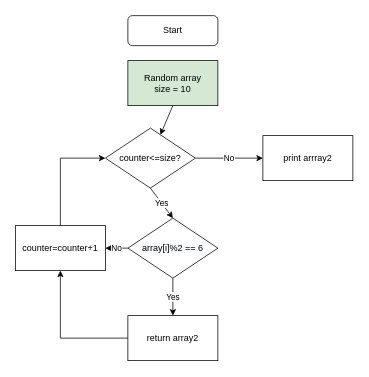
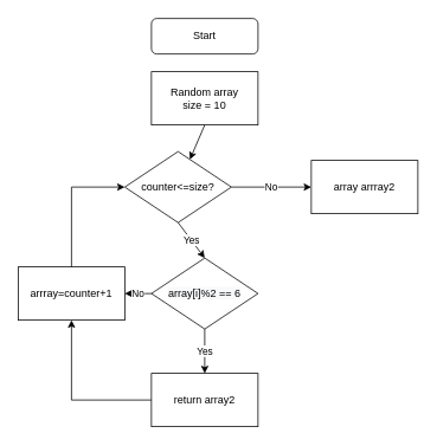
  <mxCell id="0" />
  <mxCell id="1" parent="0" />
  <mxCell id="2" value="Start" style="whiteSpace=wrap;html=1;rounded=1;" parent="1" vertex="1"><mxGeometry x="170" y="20" width="120" height="40" as="geometry" /></mxCell>
- <mxCell id="3" value="Random array&lt;br&gt;size = 10" style="rounded=0;whiteSpace=wrap;html=1;fillColor=#d5e8d4;" parent="1" vertex="1"><mxGeometry x="170" y="80" width="120" height="60" as="geometry" /></mxCell>
+ <mxCell id="3" value="Random array&lt;br&gt;size = 10" style="rounded=0;whiteSpace=wrap;html=1;" parent="1" vertex="1"><mxGeometry x="170" y="80" width="120" height="60" as="geometry" /></mxCell>
  <mxCell id="4" value="counter&amp;lt;=size?" style="rhombus;whiteSpace=wrap;html=1;" parent="1" vertex="1"><mxGeometry x="140" y="170" width="120" height="80" as="geometry" /></mxCell>
- <mxCell id="5" value="print arrray2" style="rounded=0;whiteSpace=wrap;html=1;" parent="1" vertex="1"><mxGeometry x="350" y="180" width="120" height="60" as="geometry" /></mxCell>
+ <mxCell id="5" value="array arrray2" style="rounded=0;whiteSpace=wrap;html=1;" parent="1" vertex="1"><mxGeometry x="350" y="180" width="120" height="60" as="geometry" /></mxCell>
  <mxCell id="6" value="&lt;font color=&quot;#000000&quot; face=&quot;helvetica&quot;&gt;&lt;span style=&quot;font-weight: 400 ; background-color: rgb(248 , 249 , 250)&quot;&gt;array[i]%2 == 6&lt;/span&gt;&lt;/font&gt;" style="rhombus;whiteSpace=wrap;html=1;fontStyle=1" parent="1" vertex="1"><mxGeometry x="170" y="290" width="120" height="80" as="geometry" /></mxCell>
- <mxCell id="7" value="counter=counter+1" style="rounded=0;whiteSpace=wrap;html=1;" parent="1" vertex="1"><mxGeometry x="20" y="300" width="120" height="60" as="geometry" /></mxCell>
+ <mxCell id="7" value="arrray=counter+1" style="rounded=0;whiteSpace=wrap;html=1;" parent="1" vertex="1"><mxGeometry x="20" y="300" width="120" height="60" as="geometry" /></mxCell>
  <mxCell id="8" value="return array2" style="rounded=0;whiteSpace=wrap;html=1;" parent="1" vertex="1"><mxGeometry x="170" y="420" width="120" height="60" as="geometry" /></mxCell>
  <mxCell id="9" value="" style="endArrow=classic;html=1;rounded=0;exitX=0.5;exitY=1;exitDx=0;exitDy=0;" parent="1" source="3" target="4" edge="1"><mxGeometry width="50" height="50" relative="1" as="geometry"><mxPoint x="420" y="410" as="sourcePoint" /><mxPoint x="470" y="360" as="targetPoint" /></mxGeometry></mxCell>
  <mxCell id="10" value="Yes" style="endArrow=classic;html=1;rounded=0;exitX=0.5;exitY=1;exitDx=0;exitDy=0;entryX=0.5;entryY=0;entryDx=0;entryDy=0;" parent="1" source="4" target="6" edge="1"><mxGeometry width="50" height="50" relative="1" as="geometry"><mxPoint x="240" y="150" as="sourcePoint" /><mxPoint x="240" y="180" as="targetPoint" /></mxGeometry></mxCell>
  <mxCell id="11" value="Yes" style="endArrow=classic;html=1;rounded=0;entryX=0.5;entryY=0;entryDx=0;entryDy=0;exitX=0.5;exitY=1;exitDx=0;exitDy=0;" parent="1" source="6" edge="1"><mxGeometry width="50" height="50" relative="1" as="geometry"><mxPoint x="240" y="390" as="sourcePoint" /><mxPoint x="230" y="420" as="targetPoint" /></mxGeometry></mxCell>
  <mxCell id="12" value="" style="endArrow=classic;html=1;rounded=0;exitX=0;exitY=0.5;exitDx=0;exitDy=0;entryX=0.5;entryY=1;entryDx=0;entryDy=0;" parent="1" source="8" target="7" edge="1"><mxGeometry width="50" height="50" relative="1" as="geometry"><mxPoint x="420" y="410" as="sourcePoint" /><mxPoint x="470" y="360" as="targetPoint" /><Array as="points"><mxPoint x="80" y="450" /></Array></mxGeometry></mxCell>
  <mxCell id="13" value="" style="endArrow=classic;html=1;rounded=0;exitX=0.5;exitY=0;exitDx=0;exitDy=0;entryX=0;entryY=0.5;entryDx=0;entryDy=0;" parent="1" source="7" target="4" edge="1"><mxGeometry width="50" height="50" relative="1" as="geometry"><mxPoint x="420" y="410" as="sourcePoint" /><mxPoint x="470" y="360" as="targetPoint" /><Array as="points"><mxPoint x="80" y="210" /></Array></mxGeometry></mxCell>
  <mxCell id="14" value="No" style="endArrow=classic;html=1;rounded=0;exitX=0;exitY=0.5;exitDx=0;exitDy=0;entryX=1;entryY=0.5;entryDx=0;entryDy=0;" parent="1" source="6" target="7" edge="1"><mxGeometry width="50" height="50" relative="1" as="geometry"><mxPoint x="420" y="410" as="sourcePoint" /><mxPoint x="470" y="360" as="targetPoint" /></mxGeometry></mxCell>
  <mxCell id="15" value="No" style="endArrow=classic;html=1;rounded=0;exitX=1;exitY=0.5;exitDx=0;exitDy=0;entryX=0;entryY=0.5;entryDx=0;entryDy=0;" parent="1" source="4" target="5" edge="1"><mxGeometry width="50" height="50" relative="1" as="geometry"><mxPoint x="420" y="410" as="sourcePoint" /><mxPoint x="470" y="360" as="targetPoint" /></mxGeometry></mxCell>
